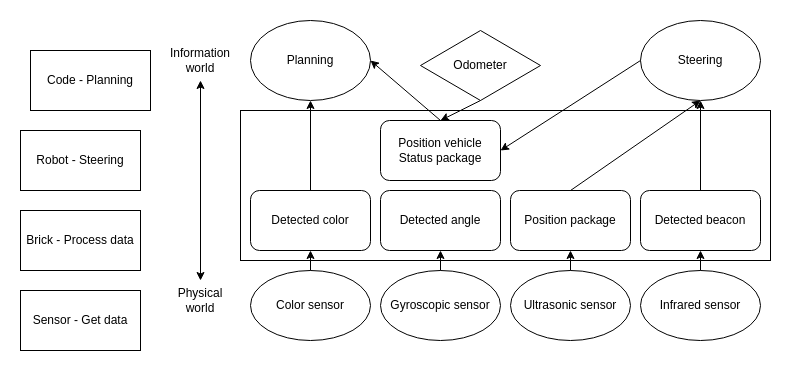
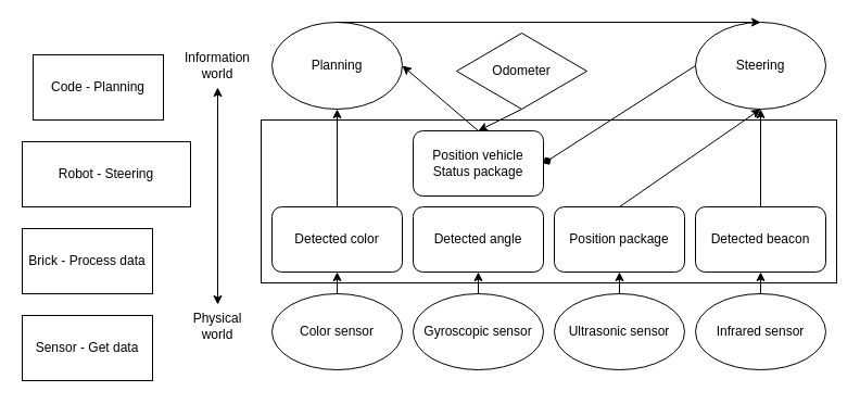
  <mxCell id="0" />
  <mxCell id="1" parent="0" />
  <mxCell id="2" value="Code - Planning" style="rounded=0;whiteSpace=wrap;html=1;" vertex="1" parent="1"><mxGeometry x="30" y="50" width="120" height="60" as="geometry" /></mxCell>
- <mxCell id="3" value="Robot - Steering" style="rounded=0;whiteSpace=wrap;html=1;" vertex="1" parent="1"><mxGeometry x="20" y="130" width="120" height="60" as="geometry" /></mxCell>
+ <mxCell id="3" value="Robot - Steering" style="rounded=0;whiteSpace=wrap;html=1;" vertex="1" parent="1"><mxGeometry x="20" y="130" width="155" height="60" as="geometry" /></mxCell>
  <mxCell id="4" value="Brick - Process data" style="rounded=0;whiteSpace=wrap;html=1;" vertex="1" parent="1"><mxGeometry x="20" y="210" width="120" height="60" as="geometry" /></mxCell>
  <mxCell id="5" value="Sensor - Get data" style="rounded=0;whiteSpace=wrap;html=1;" vertex="1" parent="1"><mxGeometry x="20" y="290" width="120" height="60" as="geometry" /></mxCell>
  <mxCell id="6" value="Information world" style="text;html=1;strokeColor=none;fillColor=none;align=center;verticalAlign=middle;whiteSpace=wrap;rounded=0;" vertex="1" parent="1"><mxGeometry x="180" y="50" width="40" height="20" as="geometry" /></mxCell>
  <mxCell id="7" value="Physical world" style="text;html=1;strokeColor=none;fillColor=none;align=center;verticalAlign=middle;whiteSpace=wrap;rounded=0;" vertex="1" parent="1"><mxGeometry x="180" y="290" width="40" height="20" as="geometry" /></mxCell>
  <mxCell id="8" value="" style="endArrow=classic;startArrow=classic;html=1;" edge="1" parent="1"><mxGeometry width="50" height="50" relative="1" as="geometry"><mxPoint x="200" y="280" as="sourcePoint" /><mxPoint x="200" y="80" as="targetPoint" /></mxGeometry></mxCell>
  <mxCell id="9" value="" style="rounded=0;whiteSpace=wrap;html=1;" vertex="1" parent="1"><mxGeometry x="240" y="110" width="530" height="150" as="geometry" /></mxCell>
  <mxCell id="10" value="Planning" style="ellipse;whiteSpace=wrap;html=1;" vertex="1" parent="1"><mxGeometry x="250" y="20" width="120" height="80" as="geometry" /></mxCell>
  <mxCell id="11" value="Steering" style="ellipse;whiteSpace=wrap;html=1;" vertex="1" parent="1"><mxGeometry x="640" y="20" width="120" height="80" as="geometry" /></mxCell>
  <mxCell id="12" value="Color sensor" style="ellipse;whiteSpace=wrap;html=1;" vertex="1" parent="1"><mxGeometry x="250" y="270" width="120" height="70" as="geometry" /></mxCell>
  <mxCell id="13" value="Gyroscopic sensor" style="ellipse;whiteSpace=wrap;html=1;" vertex="1" parent="1"><mxGeometry x="380" y="270" width="120" height="70" as="geometry" /></mxCell>
  <mxCell id="14" value="Ultrasonic sensor" style="ellipse;whiteSpace=wrap;html=1;" vertex="1" parent="1"><mxGeometry x="510" y="270" width="120" height="70" as="geometry" /></mxCell>
  <mxCell id="15" value="Infrared sensor" style="ellipse;whiteSpace=wrap;html=1;" vertex="1" parent="1"><mxGeometry x="640" y="270" width="120" height="70" as="geometry" /></mxCell>
  <mxCell id="16" value="Odometer" style="rhombus;whiteSpace=wrap;html=1;" vertex="1" parent="1"><mxGeometry x="420" y="30" width="120" height="70" as="geometry" /></mxCell>
  <mxCell id="17" value="Detected color" style="rounded=1;whiteSpace=wrap;html=1;" vertex="1" parent="1"><mxGeometry x="250" y="190" width="120" height="60" as="geometry" /></mxCell>
  <mxCell id="18" value="Detected angle" style="rounded=1;whiteSpace=wrap;html=1;" vertex="1" parent="1"><mxGeometry x="380" y="190" width="120" height="60" as="geometry" /></mxCell>
  <mxCell id="19" value="Position vehicle Status package&lt;br&gt;" style="rounded=1;whiteSpace=wrap;html=1;" vertex="1" parent="1"><mxGeometry x="380" y="120" width="120" height="60" as="geometry" /></mxCell>
  <mxCell id="20" value="Position package&lt;br&gt;" style="rounded=1;whiteSpace=wrap;html=1;" vertex="1" parent="1"><mxGeometry x="510" y="190" width="120" height="60" as="geometry" /></mxCell>
  <mxCell id="21" value="Detected beacon&lt;br&gt;" style="rounded=1;whiteSpace=wrap;html=1;" vertex="1" parent="1"><mxGeometry x="640" y="190" width="120" height="60" as="geometry" /></mxCell>
  <mxCell id="22" value="" style="endArrow=classic;html=1;exitX=0.5;exitY=0;exitDx=0;exitDy=0;entryX=0.5;entryY=1;entryDx=0;entryDy=0;" edge="1" parent="1" source="12" target="17"><mxGeometry width="50" height="50" relative="1" as="geometry"><mxPoint x="220" y="510" as="sourcePoint" /><mxPoint x="270" y="460" as="targetPoint" /></mxGeometry></mxCell>
  <mxCell id="23" value="" style="endArrow=classic;html=1;exitX=0.5;exitY=0;exitDx=0;exitDy=0;entryX=0.5;entryY=1;entryDx=0;entryDy=0;" edge="1" parent="1" source="17" target="10"><mxGeometry width="50" height="50" relative="1" as="geometry"><mxPoint x="220" y="510" as="sourcePoint" /><mxPoint x="270" y="460" as="targetPoint" /></mxGeometry></mxCell>
  <mxCell id="24" value="" style="endArrow=classic;html=1;exitX=0.5;exitY=0;exitDx=0;exitDy=0;entryX=0.5;entryY=1;entryDx=0;entryDy=0;" edge="1" parent="1" source="13" target="18"><mxGeometry width="50" height="50" relative="1" as="geometry"><mxPoint x="220" y="510" as="sourcePoint" /><mxPoint x="270" y="460" as="targetPoint" /></mxGeometry></mxCell>
  <mxCell id="25" value="" style="endArrow=classic;html=1;exitX=0.5;exitY=1;exitDx=0;exitDy=0;entryX=0.5;entryY=0;entryDx=0;entryDy=0;" edge="1" parent="1" source="16" target="19"><mxGeometry width="50" height="50" relative="1" as="geometry"><mxPoint x="220" y="420" as="sourcePoint" /><mxPoint x="270" y="370" as="targetPoint" /></mxGeometry></mxCell>
  <mxCell id="26" value="" style="endArrow=classic;html=1;exitX=0.5;exitY=0;exitDx=0;exitDy=0;entryX=1;entryY=0.5;entryDx=0;entryDy=0;" edge="1" parent="1" source="19" target="10"><mxGeometry width="50" height="50" relative="1" as="geometry"><mxPoint x="220" y="420" as="sourcePoint" /><mxPoint x="270" y="370" as="targetPoint" /></mxGeometry></mxCell>
  <mxCell id="27" value="" style="endArrow=classic;html=1;exitX=0.5;exitY=0;exitDx=0;exitDy=0;entryX=0.5;entryY=1;entryDx=0;entryDy=0;" edge="1" parent="1" source="14" target="20"><mxGeometry width="50" height="50" relative="1" as="geometry"><mxPoint x="220" y="420" as="sourcePoint" /><mxPoint x="270" y="370" as="targetPoint" /></mxGeometry></mxCell>
  <mxCell id="28" value="" style="endArrow=classic;html=1;exitX=0.5;exitY=0;exitDx=0;exitDy=0;entryX=0.5;entryY=1;entryDx=0;entryDy=0;" edge="1" parent="1" source="15" target="21"><mxGeometry width="50" height="50" relative="1" as="geometry"><mxPoint x="220" y="420" as="sourcePoint" /><mxPoint x="270" y="370" as="targetPoint" /></mxGeometry></mxCell>
- <mxCell id="29" value="" style="endArrow=classic;html=1;exitX=0;exitY=0.5;exitDx=0;exitDy=0;entryX=1;entryY=0.5;entryDx=0;entryDy=0;" edge="1" parent="1" source="11" target="19"><mxGeometry width="50" height="50" relative="1" as="geometry"><mxPoint x="220" y="420" as="sourcePoint" /><mxPoint x="270" y="370" as="targetPoint" /></mxGeometry></mxCell>
+ <mxCell id="29" value="" style="endArrow=diamond;html=1;exitX=0;exitY=0.5;exitDx=0;exitDy=0;entryX=1;entryY=0.5;entryDx=0;entryDy=0;" edge="1" parent="1" source="11" target="19"><mxGeometry width="50" height="50" relative="1" as="geometry"><mxPoint x="220" y="420" as="sourcePoint" /><mxPoint x="270" y="370" as="targetPoint" /></mxGeometry></mxCell>
  <mxCell id="30" value="" style="endArrow=classic;html=1;exitX=0.5;exitY=0;exitDx=0;exitDy=0;entryX=0.5;entryY=1;entryDx=0;entryDy=0;" edge="1" parent="1" source="20" target="11"><mxGeometry width="50" height="50" relative="1" as="geometry"><mxPoint x="220" y="420" as="sourcePoint" /><mxPoint x="270" y="370" as="targetPoint" /></mxGeometry></mxCell>
+ <mxCell id="31" value="" style="endArrow=classic;html=1;exitX=0.5;exitY=0;exitDx=0;exitDy=0;entryX=0.5;entryY=0;entryDx=0;entryDy=0;" edge="1" parent="1" source="10" target="11"><mxGeometry width="50" height="50" relative="1" as="geometry"><mxPoint x="220" y="420" as="sourcePoint" /><mxPoint x="270" y="370" as="targetPoint" /></mxGeometry></mxCell>
  <mxCell id="32" value="" style="endArrow=classic;html=1;exitX=0.5;exitY=0;exitDx=0;exitDy=0;entryX=0.5;entryY=1;entryDx=0;entryDy=0;" edge="1" parent="1" source="21" target="11"><mxGeometry width="50" height="50" relative="1" as="geometry"><mxPoint x="220" y="420" as="sourcePoint" /><mxPoint x="270" y="370" as="targetPoint" /></mxGeometry></mxCell>
